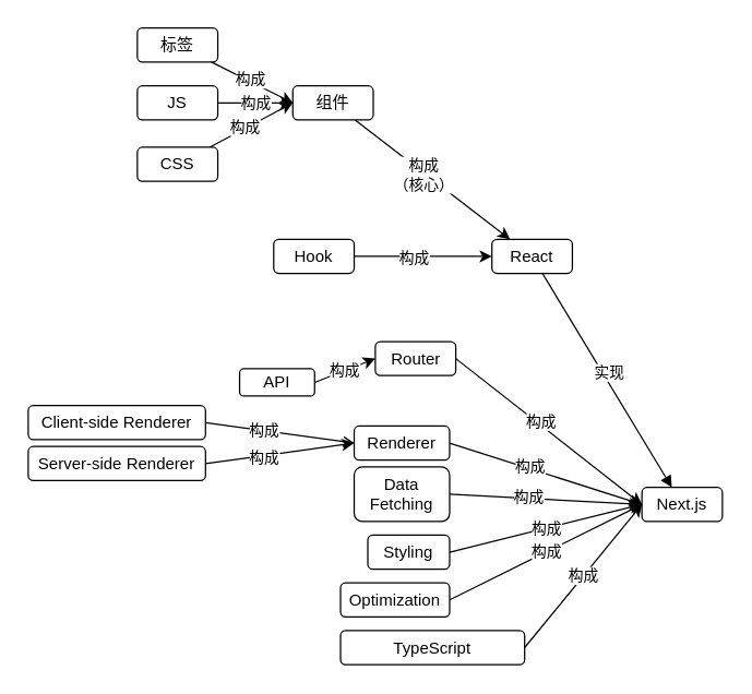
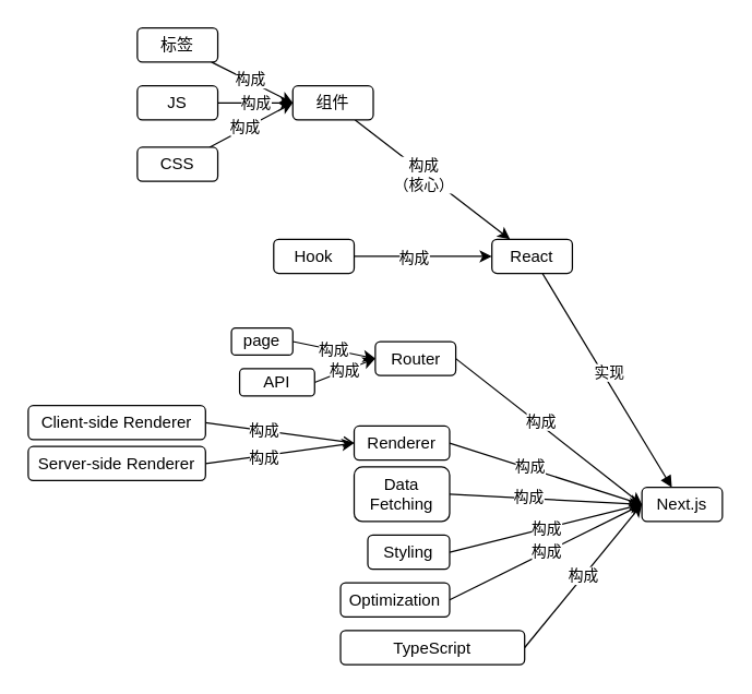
  <mxCell id="0" />
  <mxCell id="1" parent="0" />
  <mxCell id="2" style="rounded=0;orthogonalLoop=1;jettySize=auto;html=1;startArrow=none;startFill=0;endArrow=block;endFill=1;" edge="1" parent="1" source="4" target="5"><mxGeometry relative="1" as="geometry" /></mxCell>
  <mxCell id="3" value="实现" style="edgeLabel;html=1;align=center;verticalAlign=middle;resizable=0;points=[];" vertex="1" connectable="0" parent="2"><mxGeometry x="-0.062" y="1" relative="1" as="geometry"><mxPoint x="3" y="-1" as="offset" /></mxGeometry></mxCell>
  <mxCell id="4" value="React" style="rounded=1;whiteSpace=wrap;html=1;" vertex="1" parent="1"><mxGeometry x="360" y="175" width="59" height="25" as="geometry" /></mxCell>
  <mxCell id="5" value="Next.js" style="rounded=1;whiteSpace=wrap;html=1;" vertex="1" parent="1"><mxGeometry x="470" y="357" width="59" height="25" as="geometry" /></mxCell>
  <mxCell id="6" style="rounded=0;orthogonalLoop=1;jettySize=auto;html=1;" edge="1" parent="1" source="8" target="4"><mxGeometry relative="1" as="geometry" /></mxCell>
  <mxCell id="7" value="构成&lt;div&gt;（核心）&lt;/div&gt;" style="edgeLabel;html=1;align=center;verticalAlign=middle;resizable=0;points=[];" vertex="1" connectable="0" parent="6"><mxGeometry x="-0.104" y="-1" relative="1" as="geometry"><mxPoint as="offset" /></mxGeometry></mxCell>
  <mxCell id="8" value="组件" style="rounded=1;whiteSpace=wrap;html=1;" vertex="1" parent="1"><mxGeometry x="214" y="62.5" width="59" height="25" as="geometry" /></mxCell>
  <mxCell id="9" style="rounded=0;orthogonalLoop=1;jettySize=auto;html=1;entryX=0;entryY=0.5;entryDx=0;entryDy=0;" edge="1" parent="1" source="11" target="8"><mxGeometry relative="1" as="geometry" /></mxCell>
  <mxCell id="10" value="构成" style="edgeLabel;html=1;align=center;verticalAlign=middle;resizable=0;points=[];" vertex="1" connectable="0" parent="9"><mxGeometry x="-0.372" y="2" relative="1" as="geometry"><mxPoint x="8" y="5" as="offset" /></mxGeometry></mxCell>
  <mxCell id="11" value="标签" style="rounded=1;whiteSpace=wrap;html=1;" vertex="1" parent="1"><mxGeometry x="100" y="20" width="59" height="25" as="geometry" /></mxCell>
  <mxCell id="12" value="构成" style="rounded=0;orthogonalLoop=1;jettySize=auto;html=1;" edge="1" parent="1" source="13" target="8"><mxGeometry relative="1" as="geometry" /></mxCell>
  <mxCell id="13" value="JS" style="rounded=1;whiteSpace=wrap;html=1;" vertex="1" parent="1"><mxGeometry x="100" y="62.5" width="59" height="25" as="geometry" /></mxCell>
  <mxCell id="14" style="rounded=0;orthogonalLoop=1;jettySize=auto;html=1;entryX=0;entryY=0.5;entryDx=0;entryDy=0;" edge="1" parent="1" source="16" target="8"><mxGeometry relative="1" as="geometry"><mxPoint x="200.5" y="77.5" as="targetPoint" /></mxGeometry></mxCell>
  <mxCell id="15" value="构成" style="edgeLabel;html=1;align=center;verticalAlign=middle;resizable=0;points=[];" vertex="1" connectable="0" parent="14"><mxGeometry x="-0.153" y="1" relative="1" as="geometry"><mxPoint as="offset" /></mxGeometry></mxCell>
  <mxCell id="16" value="CSS" style="rounded=1;whiteSpace=wrap;html=1;" vertex="1" parent="1"><mxGeometry x="100" y="107.5" width="59" height="25" as="geometry" /></mxCell>
  <mxCell id="17" style="edgeStyle=orthogonalEdgeStyle;rounded=0;orthogonalLoop=1;jettySize=auto;html=1;" edge="1" parent="1" source="19" target="4"><mxGeometry relative="1" as="geometry" /></mxCell>
  <mxCell id="18" value="构成" style="edgeLabel;html=1;align=center;verticalAlign=middle;resizable=0;points=[];" vertex="1" connectable="0" parent="17"><mxGeometry x="-0.139" y="-1" relative="1" as="geometry"><mxPoint as="offset" /></mxGeometry></mxCell>
  <mxCell id="19" value="Hook" style="rounded=1;whiteSpace=wrap;html=1;" vertex="1" parent="1"><mxGeometry x="200" y="175" width="59" height="25" as="geometry" /></mxCell>
  <mxCell id="20" style="rounded=0;orthogonalLoop=1;jettySize=auto;html=1;entryX=0;entryY=0.5;entryDx=0;entryDy=0;exitX=1;exitY=0.5;exitDx=0;exitDy=0;" edge="1" parent="1" source="22" target="5"><mxGeometry relative="1" as="geometry" /></mxCell>
  <mxCell id="21" value="构成" style="edgeLabel;html=1;align=center;verticalAlign=middle;resizable=0;points=[];" vertex="1" connectable="0" parent="20"><mxGeometry x="-0.108" y="2" relative="1" as="geometry"><mxPoint as="offset" /></mxGeometry></mxCell>
  <mxCell id="22" value="Router" style="rounded=1;whiteSpace=wrap;html=1;" vertex="1" parent="1"><mxGeometry x="274.5" y="250" width="59" height="25" as="geometry" /></mxCell>
  <mxCell id="23" style="rounded=0;orthogonalLoop=1;jettySize=auto;html=1;entryX=0;entryY=0.5;entryDx=0;entryDy=0;exitX=1;exitY=0.5;exitDx=0;exitDy=0;" edge="1" parent="1" source="25" target="5"><mxGeometry relative="1" as="geometry" /></mxCell>
  <mxCell id="24" value="构成" style="edgeLabel;html=1;align=center;verticalAlign=middle;resizable=0;points=[];" vertex="1" connectable="0" parent="23"><mxGeometry x="-0.179" y="2" relative="1" as="geometry"><mxPoint as="offset" /></mxGeometry></mxCell>
  <mxCell id="25" value="Renderer" style="rounded=1;whiteSpace=wrap;html=1;" vertex="1" parent="1"><mxGeometry x="259" y="312" width="70" height="25" as="geometry" /></mxCell>
  <mxCell id="26" style="rounded=0;orthogonalLoop=1;jettySize=auto;html=1;entryX=0;entryY=0.5;entryDx=0;entryDy=0;exitX=1;exitY=0.5;exitDx=0;exitDy=0;" edge="1" parent="1" source="28" target="5"><mxGeometry relative="1" as="geometry" /></mxCell>
  <mxCell id="27" value="构成" style="edgeLabel;html=1;align=center;verticalAlign=middle;resizable=0;points=[];" vertex="1" connectable="0" parent="26"><mxGeometry x="-0.187" y="2" relative="1" as="geometry"><mxPoint as="offset" /></mxGeometry></mxCell>
  <mxCell id="28" value="Data Fetching" style="rounded=1;whiteSpace=wrap;html=1;" vertex="1" parent="1"><mxGeometry x="259" y="342" width="70" height="40" as="geometry" /></mxCell>
  <mxCell id="29" value="&lt;meta charset=&quot;utf-8&quot;&gt;&lt;span style=&quot;color: rgb(0, 0, 0); font-family: Helvetica; font-size: 11px; font-style: normal; font-variant-ligatures: normal; font-variant-caps: normal; font-weight: 400; letter-spacing: normal; orphans: 2; text-align: center; text-indent: 0px; text-transform: none; widows: 2; word-spacing: 0px; -webkit-text-stroke-width: 0px; white-space: nowrap; background-color: rgb(255, 255, 255); text-decoration-thickness: initial; text-decoration-style: initial; text-decoration-color: initial; display: inline !important; float: none;&quot;&gt;构成&lt;/span&gt;" style="rounded=0;orthogonalLoop=1;jettySize=auto;html=1;entryX=0;entryY=0.5;entryDx=0;entryDy=0;exitX=1;exitY=0.5;exitDx=0;exitDy=0;" edge="1" parent="1" source="30" target="5"><mxGeometry relative="1" as="geometry" /></mxCell>
  <mxCell id="30" value="Styling" style="rounded=1;whiteSpace=wrap;html=1;" vertex="1" parent="1"><mxGeometry x="269" y="392" width="60" height="25" as="geometry" /></mxCell>
  <mxCell id="31" value="&lt;meta charset=&quot;utf-8&quot;&gt;&lt;span style=&quot;color: rgb(0, 0, 0); font-family: Helvetica; font-size: 11px; font-style: normal; font-variant-ligatures: normal; font-variant-caps: normal; font-weight: 400; letter-spacing: normal; orphans: 2; text-align: center; text-indent: 0px; text-transform: none; widows: 2; word-spacing: 0px; -webkit-text-stroke-width: 0px; white-space: nowrap; background-color: rgb(255, 255, 255); text-decoration-thickness: initial; text-decoration-style: initial; text-decoration-color: initial; display: inline !important; float: none;&quot;&gt;构成&lt;/span&gt;" style="rounded=0;orthogonalLoop=1;jettySize=auto;html=1;entryX=0;entryY=0.5;entryDx=0;entryDy=0;exitX=1;exitY=0.5;exitDx=0;exitDy=0;" edge="1" parent="1" source="32" target="5"><mxGeometry relative="1" as="geometry" /></mxCell>
  <mxCell id="32" value="Optimization" style="rounded=1;whiteSpace=wrap;html=1;" vertex="1" parent="1"><mxGeometry x="249" y="427" width="80" height="25" as="geometry" /></mxCell>
  <mxCell id="33" value="&lt;meta charset=&quot;utf-8&quot;&gt;&lt;span style=&quot;color: rgb(0, 0, 0); font-family: Helvetica; font-size: 11px; font-style: normal; font-variant-ligatures: normal; font-variant-caps: normal; font-weight: 400; letter-spacing: normal; orphans: 2; text-align: center; text-indent: 0px; text-transform: none; widows: 2; word-spacing: 0px; -webkit-text-stroke-width: 0px; white-space: nowrap; background-color: rgb(255, 255, 255); text-decoration-thickness: initial; text-decoration-style: initial; text-decoration-color: initial; display: inline !important; float: none;&quot;&gt;构成&lt;/span&gt;" style="rounded=0;orthogonalLoop=1;jettySize=auto;html=1;entryX=0;entryY=0.5;entryDx=0;entryDy=0;exitX=1;exitY=0.5;exitDx=0;exitDy=0;" edge="1" parent="1" source="34" target="5"><mxGeometry relative="1" as="geometry" /></mxCell>
  <mxCell id="34" value="TypeScript" style="rounded=1;whiteSpace=wrap;html=1;" vertex="1" parent="1"><mxGeometry x="249" y="462" width="135" height="25" as="geometry" /></mxCell>
  <mxCell id="35" style="rounded=0;orthogonalLoop=1;jettySize=auto;html=1;entryX=0;entryY=0.5;entryDx=0;entryDy=0;exitX=1;exitY=0.5;exitDx=0;exitDy=0;endArrow=open;" edge="1" parent="1" source="37" target="25"><mxGeometry relative="1" as="geometry" /></mxCell>
  <mxCell id="36" value="构成" style="edgeLabel;html=1;align=center;verticalAlign=middle;resizable=0;points=[];" vertex="1" connectable="0" parent="35"><mxGeometry x="-0.623" relative="1" as="geometry"><mxPoint x="22" y="2" as="offset" /></mxGeometry></mxCell>
  <mxCell id="37" value="Client-side Renderer" style="rounded=1;whiteSpace=wrap;html=1;" vertex="1" parent="1"><mxGeometry x="20" y="297" width="130" height="25" as="geometry" /></mxCell>
  <mxCell id="38" style="rounded=0;orthogonalLoop=1;jettySize=auto;html=1;entryX=0;entryY=0.5;entryDx=0;entryDy=0;exitX=1;exitY=0.5;exitDx=0;exitDy=0;" edge="1" parent="1" source="40" target="25"><mxGeometry relative="1" as="geometry" /></mxCell>
  <mxCell id="39" value="构成" style="edgeLabel;html=1;align=center;verticalAlign=middle;resizable=0;points=[];" vertex="1" connectable="0" parent="38"><mxGeometry x="-0.217" y="-1" relative="1" as="geometry"><mxPoint as="offset" /></mxGeometry></mxCell>
  <mxCell id="40" value="Server-side Renderer" style="rounded=1;whiteSpace=wrap;html=1;" vertex="1" parent="1"><mxGeometry x="20" y="327" width="130" height="25" as="geometry" /></mxCell>
+ <mxCell id="41" value="&lt;meta charset=&quot;utf-8&quot;&gt;&lt;span style=&quot;color: rgb(0, 0, 0); font-family: Helvetica; font-size: 11px; font-style: normal; font-variant-ligatures: normal; font-variant-caps: normal; font-weight: 400; letter-spacing: normal; orphans: 2; text-align: center; text-indent: 0px; text-transform: none; widows: 2; word-spacing: 0px; -webkit-text-stroke-width: 0px; white-space: nowrap; background-color: rgb(255, 255, 255); text-decoration-thickness: initial; text-decoration-style: initial; text-decoration-color: initial; display: inline !important; float: none;&quot;&gt;构成&lt;/span&gt;" style="rounded=0;orthogonalLoop=1;jettySize=auto;html=1;entryX=0;entryY=0.5;entryDx=0;entryDy=0;exitX=1;exitY=0.5;exitDx=0;exitDy=0;" edge="1" parent="1" source="42" target="22"><mxGeometry relative="1" as="geometry" /></mxCell>
+ <mxCell id="42" value="page" style="rounded=1;whiteSpace=wrap;html=1;" vertex="1" parent="1"><mxGeometry x="169" y="240" width="45" height="20" as="geometry" /></mxCell>
  <mxCell id="43" value="&lt;meta charset=&quot;utf-8&quot;&gt;&lt;span style=&quot;color: rgb(0, 0, 0); font-family: Helvetica; font-size: 11px; font-style: normal; font-variant-ligatures: normal; font-variant-caps: normal; font-weight: 400; letter-spacing: normal; orphans: 2; text-align: center; text-indent: 0px; text-transform: none; widows: 2; word-spacing: 0px; -webkit-text-stroke-width: 0px; white-space: nowrap; background-color: rgb(255, 255, 255); text-decoration-thickness: initial; text-decoration-style: initial; text-decoration-color: initial; display: inline !important; float: none;&quot;&gt;构成&lt;/span&gt;" style="rounded=0;orthogonalLoop=1;jettySize=auto;html=1;entryX=0;entryY=0.5;entryDx=0;entryDy=0;exitX=1;exitY=0.5;exitDx=0;exitDy=0;" edge="1" parent="1" source="44" target="22"><mxGeometry relative="1" as="geometry" /></mxCell>
  <mxCell id="44" value="API" style="rounded=1;whiteSpace=wrap;html=1;" vertex="1" parent="1"><mxGeometry x="175" y="270" width="55" height="20" as="geometry" /></mxCell>
